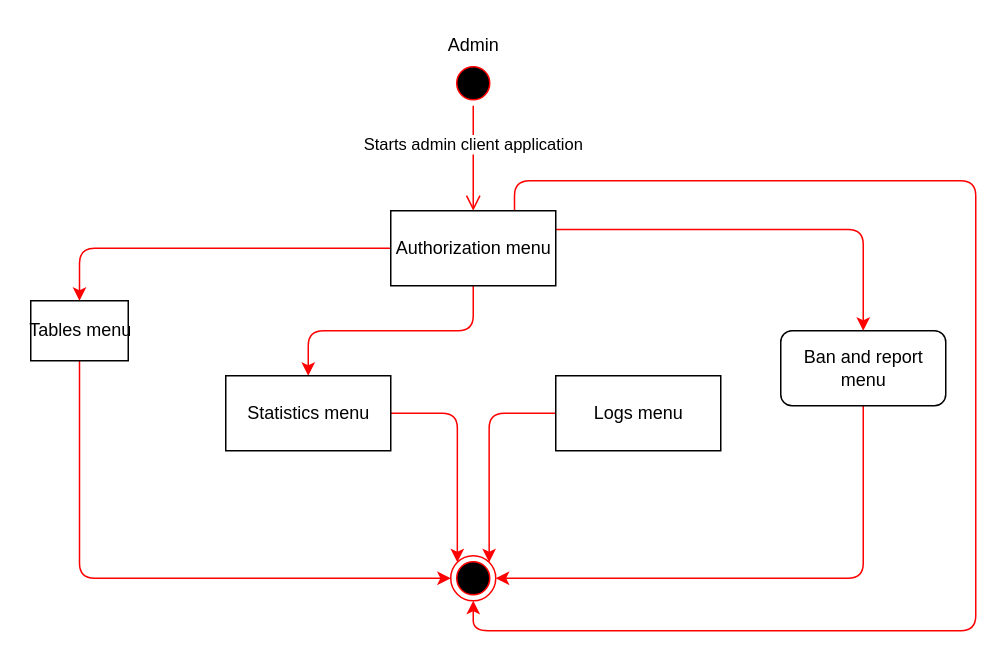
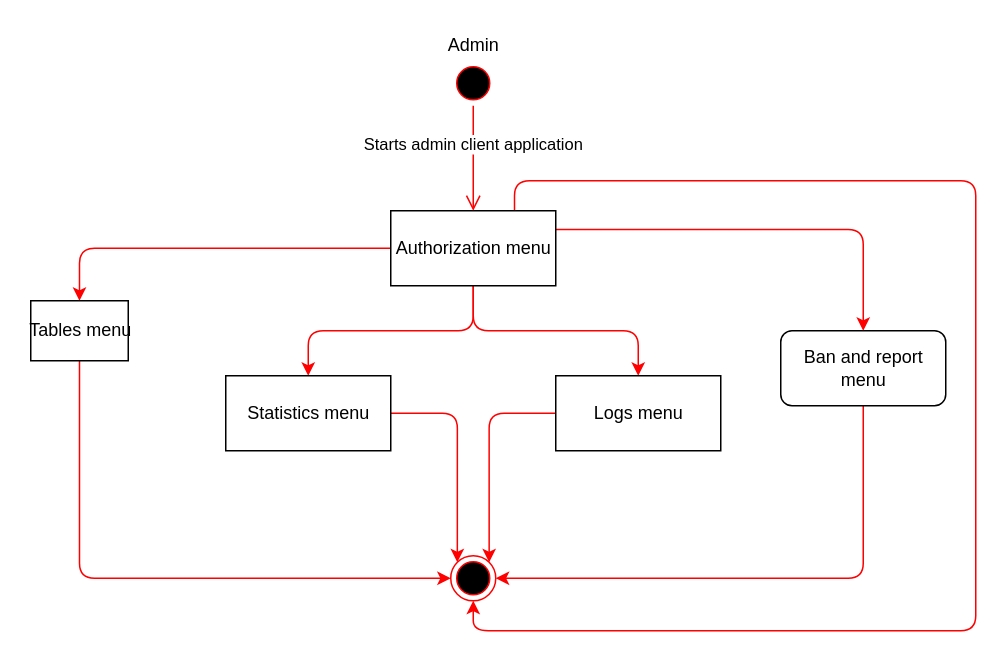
  <mxCell id="0" />
  <mxCell id="1" parent="0" />
  <mxCell id="2" value="Starts admin client application" style="edgeStyle=orthogonalEdgeStyle;html=1;verticalAlign=bottom;endArrow=open;endSize=8;strokeColor=#ff0000;entryX=0.5;entryY=0;entryDx=0;entryDy=0;" parent="1" source="4" target="11" edge="1"><mxGeometry relative="1" as="geometry"><mxPoint x="315" y="130" as="targetPoint" /></mxGeometry></mxCell>
  <mxCell id="3" value="" style="group" parent="1" vertex="1" connectable="0"><mxGeometry x="290" y="20" width="50" height="50" as="geometry" /></mxCell>
  <mxCell id="4" value="" style="ellipse;html=1;shape=startState;fillColor=#000000;strokeColor=#ff0000;" parent="3" vertex="1"><mxGeometry x="10" y="20" width="30" height="30" as="geometry" /></mxCell>
  <mxCell id="5" value="Admin" style="text;html=1;align=center;verticalAlign=middle;resizable=0;points=[];autosize=1;" parent="3" vertex="1"><mxGeometry width="50" height="20" as="geometry" /></mxCell>
  <mxCell id="6" style="edgeStyle=orthogonalEdgeStyle;rounded=1;orthogonalLoop=1;jettySize=auto;html=1;entryX=0.5;entryY=0;entryDx=0;entryDy=0;strokeColor=#FF0000;" parent="1" source="11" target="13" edge="1"><mxGeometry relative="1" as="geometry" /></mxCell>
  <mxCell id="7" style="edgeStyle=orthogonalEdgeStyle;rounded=1;orthogonalLoop=1;jettySize=auto;html=1;entryX=0.5;entryY=0;entryDx=0;entryDy=0;strokeColor=#FF0000;" parent="1" source="11" target="15" edge="1"><mxGeometry relative="1" as="geometry" /></mxCell>
+ <mxCell id="8" style="edgeStyle=orthogonalEdgeStyle;rounded=1;orthogonalLoop=1;jettySize=auto;html=1;entryX=0.5;entryY=0;entryDx=0;entryDy=0;strokeColor=#FF0000;" parent="1" source="11" target="17" edge="1"><mxGeometry relative="1" as="geometry" /></mxCell>
  <mxCell id="9" style="edgeStyle=orthogonalEdgeStyle;rounded=1;orthogonalLoop=1;jettySize=auto;html=1;exitX=1;exitY=0.25;exitDx=0;exitDy=0;entryX=0.5;entryY=0;entryDx=0;entryDy=0;strokeColor=#FF0000;" parent="1" source="11" target="19" edge="1"><mxGeometry relative="1" as="geometry" /></mxCell>
  <mxCell id="10" style="edgeStyle=orthogonalEdgeStyle;rounded=1;orthogonalLoop=1;jettySize=auto;html=1;exitX=0.75;exitY=0;exitDx=0;exitDy=0;entryX=0.5;entryY=1;entryDx=0;entryDy=0;strokeColor=#FF0000;" parent="1" source="11" target="20" edge="1"><mxGeometry relative="1" as="geometry"><Array as="points"><mxPoint x="343" y="120" /><mxPoint x="650" y="120" /><mxPoint x="650" y="420" /><mxPoint x="315" y="420" /></Array></mxGeometry></mxCell>
  <mxCell id="11" value="Authorization menu" style="html=1;" parent="1" vertex="1"><mxGeometry x="260" y="140" width="110" height="50" as="geometry" /></mxCell>
  <mxCell id="12" style="edgeStyle=orthogonalEdgeStyle;rounded=1;orthogonalLoop=1;jettySize=auto;html=1;exitX=0.5;exitY=1;exitDx=0;exitDy=0;entryX=0;entryY=0.5;entryDx=0;entryDy=0;strokeColor=#FF0000;" parent="1" source="13" target="20" edge="1"><mxGeometry relative="1" as="geometry" /></mxCell>
  <mxCell id="13" value="Tables menu" style="html=1;" parent="1" vertex="1"><mxGeometry x="20" y="200" width="65" height="40" as="geometry" /></mxCell>
  <mxCell id="14" style="edgeStyle=orthogonalEdgeStyle;rounded=1;orthogonalLoop=1;jettySize=auto;html=1;entryX=0;entryY=0;entryDx=0;entryDy=0;strokeColor=#FF0000;" parent="1" source="15" target="20" edge="1"><mxGeometry relative="1" as="geometry" /></mxCell>
  <mxCell id="15" value="Statistics menu" style="html=1;" parent="1" vertex="1"><mxGeometry x="150" y="250" width="110" height="50" as="geometry" /></mxCell>
  <mxCell id="16" style="edgeStyle=orthogonalEdgeStyle;rounded=1;orthogonalLoop=1;jettySize=auto;html=1;entryX=1;entryY=0;entryDx=0;entryDy=0;strokeColor=#FF0000;" parent="1" source="17" target="20" edge="1"><mxGeometry relative="1" as="geometry" /></mxCell>
  <mxCell id="17" value="Logs menu" style="html=1;" parent="1" vertex="1"><mxGeometry x="370" y="250" width="110" height="50" as="geometry" /></mxCell>
  <mxCell id="18" style="edgeStyle=orthogonalEdgeStyle;rounded=1;orthogonalLoop=1;jettySize=auto;html=1;entryX=1;entryY=0.5;entryDx=0;entryDy=0;strokeColor=#FF0000;" parent="1" source="19" target="20" edge="1"><mxGeometry relative="1" as="geometry"><Array as="points"><mxPoint x="575" y="385" /></Array></mxGeometry></mxCell>
  <mxCell id="19" value="Ban and report &lt;br&gt;menu" style="html=1;rounded=1;" parent="1" vertex="1"><mxGeometry x="520" y="220" width="110" height="50" as="geometry" /></mxCell>
  <mxCell id="20" value="" style="ellipse;html=1;shape=endState;fillColor=#000000;strokeColor=#ff0000;" parent="1" vertex="1"><mxGeometry x="300" y="370" width="30" height="30" as="geometry" /></mxCell>
